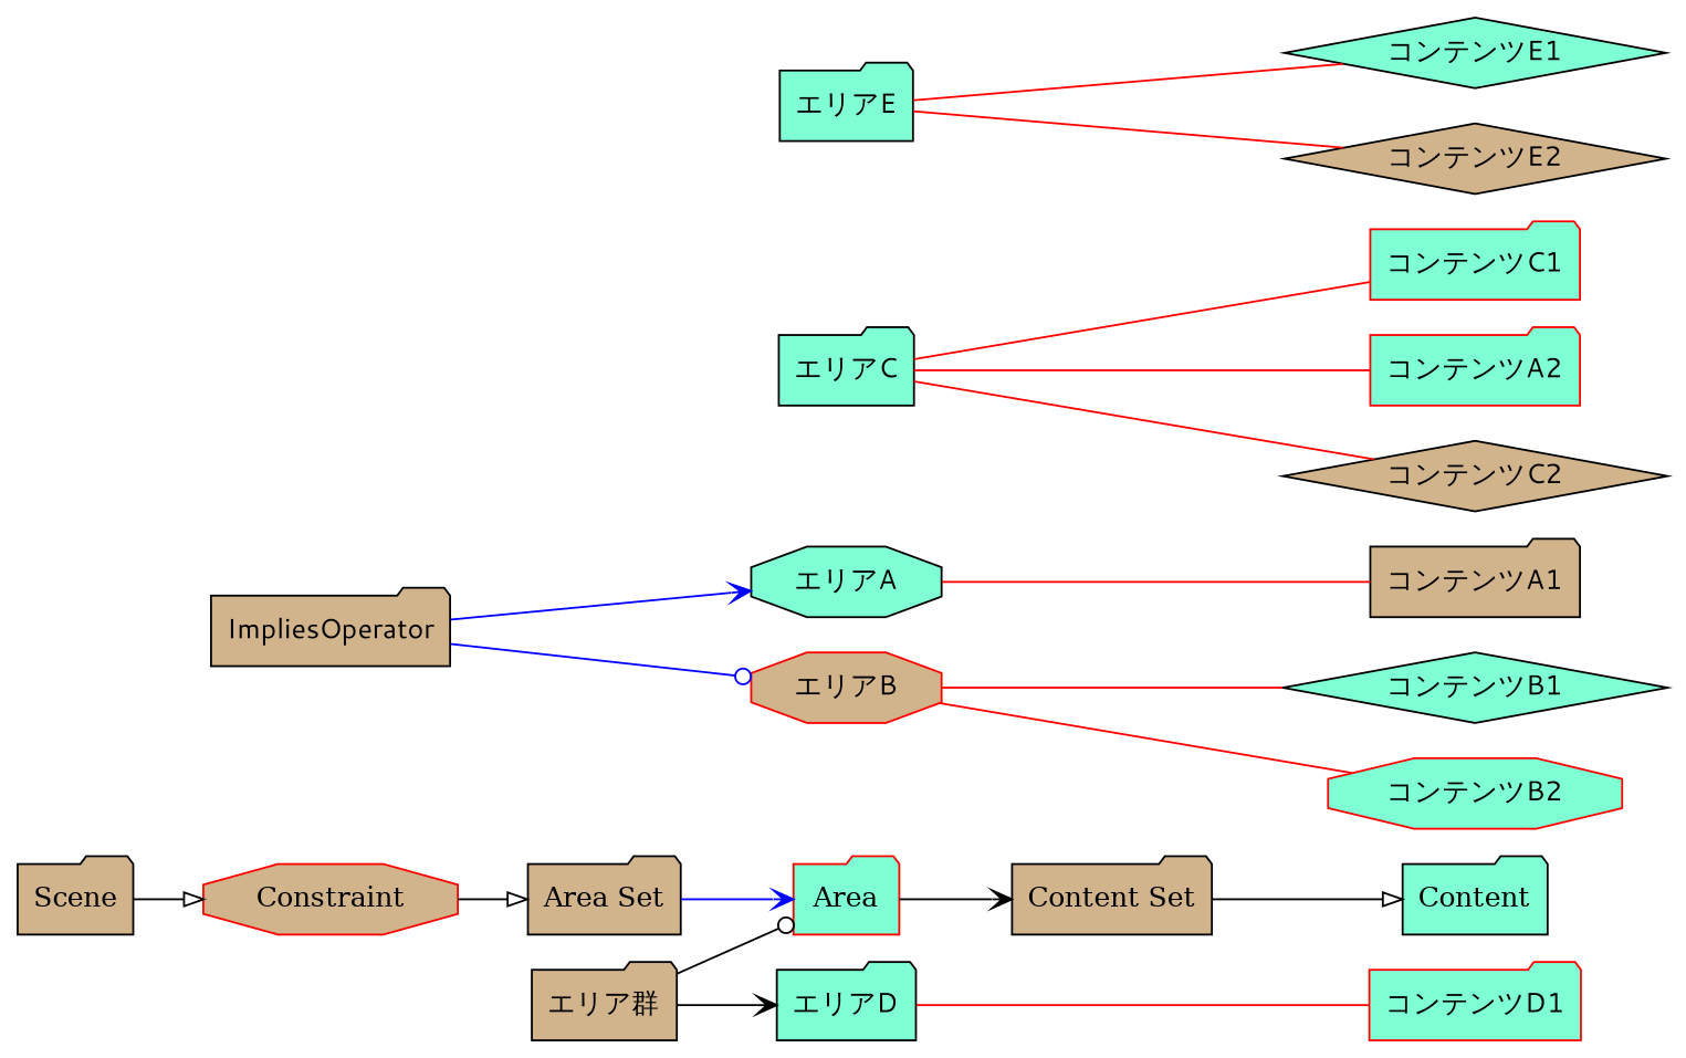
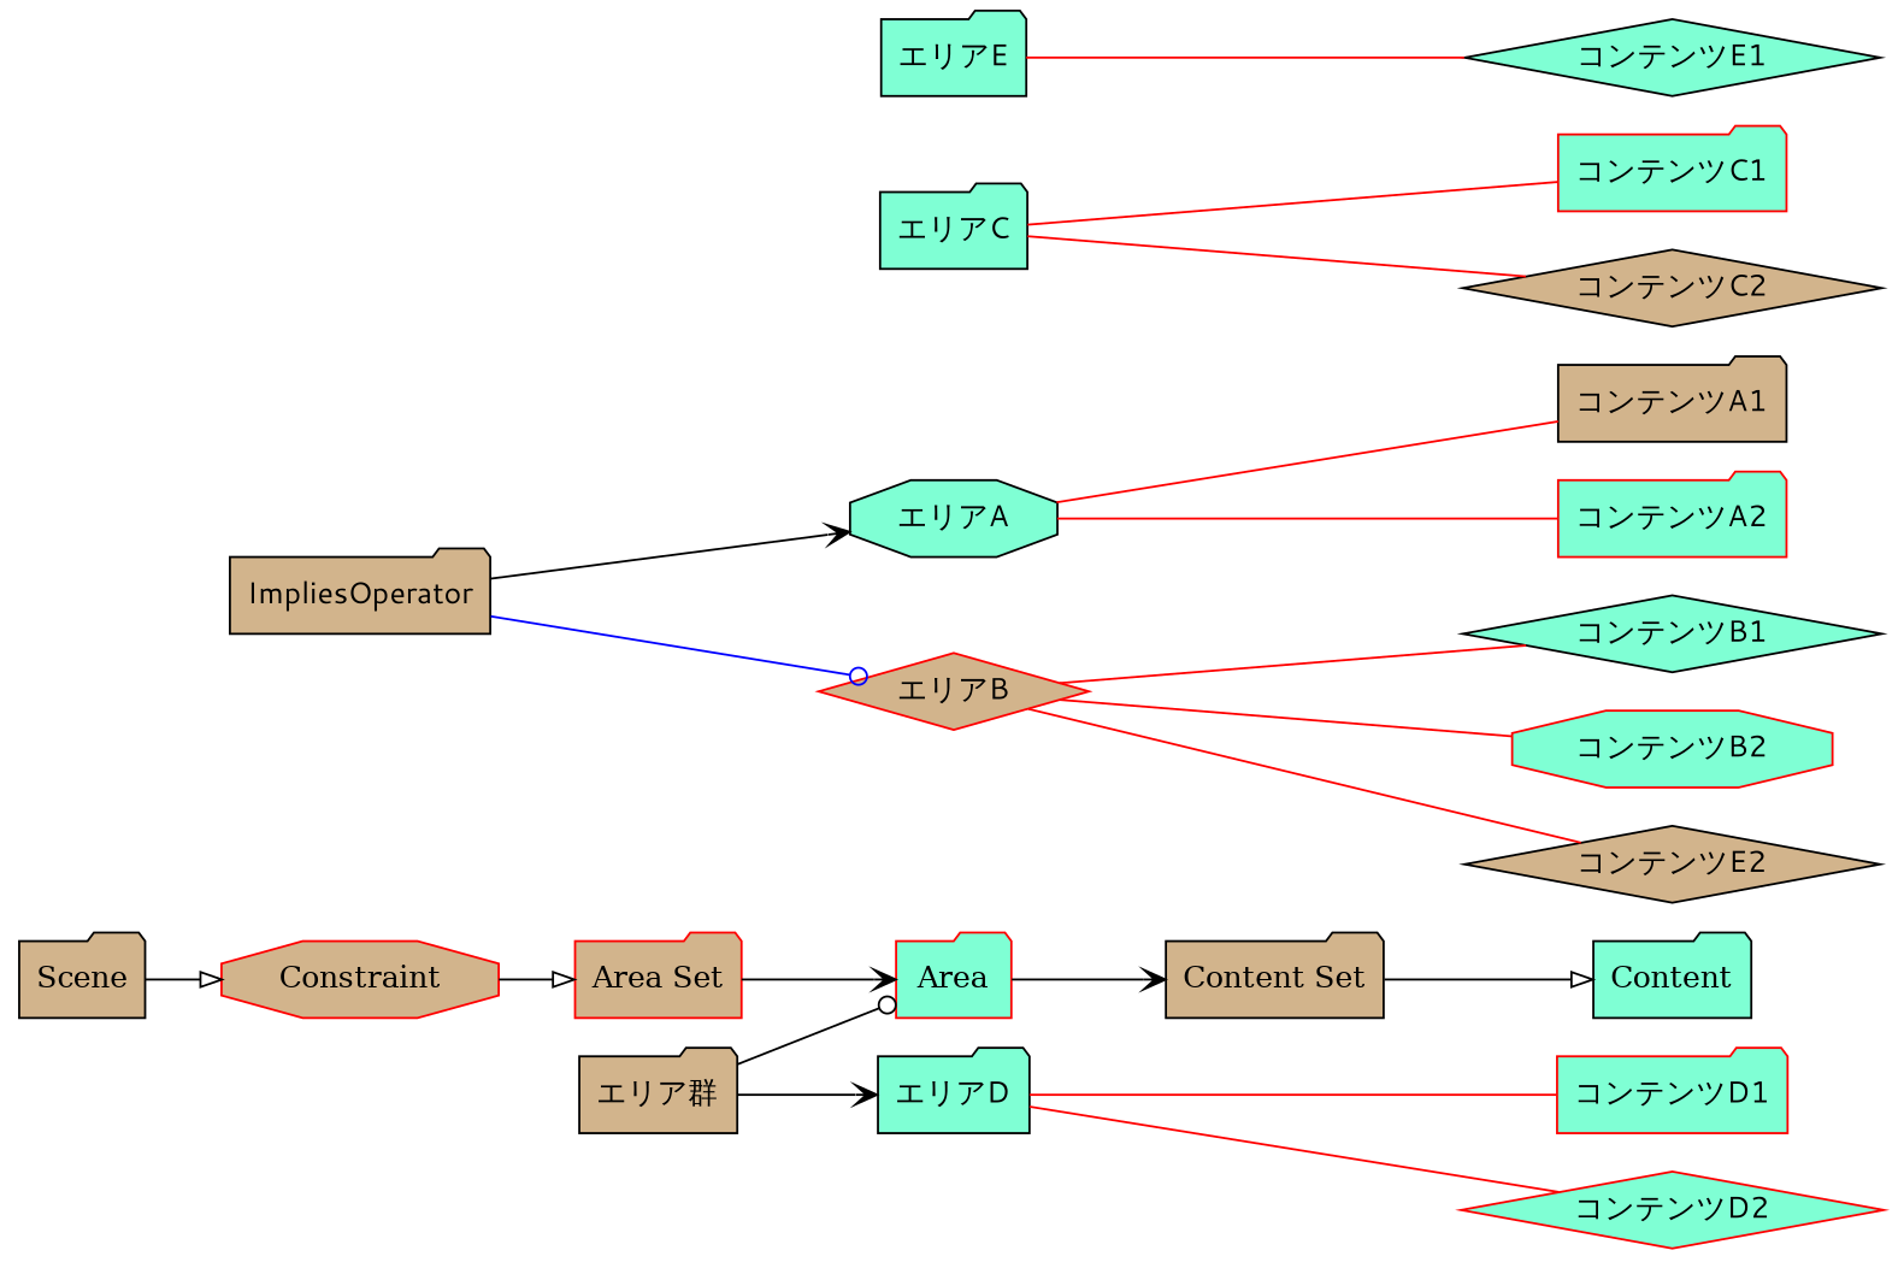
  digraph {
    clusterrank=global
    rankdir=LR
    node [color=black fillcolor=aquamarine shape=folder style=filled fontname="Meiryo UI"]
    edge [color=red dir=none]
    Area [color=red fontname=""]
    n2 [label="エリアA" shape=octagon]
-   n3 [color=red fillcolor=tan label="エリアB" shape=octagon]
+   n3 [color=red fillcolor=tan label="エリアB" shape=diamond]
    n4 [label="エリアC"]
    n5 [label="エリアD"]
    n6 [label="エリアE"]
    Content [fontname=""]
    n8 [fillcolor=tan label="コンテンツA1"]
    n9 [label="コンテンツB1" shape=diamond]
    n10 [color=red label="コンテンツC1"]
    n11 [color=red label="コンテンツD1"]
    n12 [label="コンテンツE1" shape=diamond]
    n13 [color=red label="コンテンツA2"]
    n14 [color=red label="コンテンツB2" shape=octagon]
    n15 [fillcolor=tan label="コンテンツC2" shape=diamond]
+   n16 [color=red label="コンテンツD2" shape=diamond]
    n17 [fillcolor=tan label="コンテンツE2" shape=diamond]
    Constraint [color=red fillcolor=tan shape=octagon fontname=""]
    n19 [fillcolor=tan label=ImpliesOperator]
-   "Area Set" [fillcolor=tan fontname=""]
+   "Area Set" [color=red fillcolor=tan fontname=""]
    n21 [fillcolor=tan label="エリア群"]
    "Content Set" [fillcolor=tan fontname=""]
    Scene [fillcolor=tan fontname=""]
    subgraph sub_1 {
      rank=same
      Area
      n2
      n3
      n4
      n5
      n6
    }
    subgraph sub_2 {
      rank=same
      Content
      n8
      n9
      n10
      n11
      n12
      n13
      n14
      n15
+     n16
      n17
    }
    subgraph sub_3 {
      rank=same
      Constraint
      n19
    }
    subgraph sub_4 {
      rank=same
      Constraint
    }
    subgraph sub_5 {
      rank=same
      Constraint
    }
    subgraph sub_6 {
      "Area Set"
      n21
    }
    subgraph sub_7 {
      "Content Set"
    }
    subgraph sub_8 {
      rank=same
      Scene
    }
    Area -> "Content Set" [arrowhead=vee color="" dir=""]
    n2 -> n8
-   n4 -> n13
+   n2 -> n13
    n3 -> n9
    n3 -> n14
    n4 -> n10
    n4 -> n15
    n5 -> n11
+   n5 -> n16
    n6 -> n12
-   n6 -> n17
+   n3 -> n17
    Constraint -> "Area Set" [arrowhead=onormal color="" dir=""]
-   n19 -> n2 [arrowhead=vee color=blue dir=""]
+   n19 -> n2 [arrowhead=vee color=black dir=""]
    n19 -> n3 [arrowhead=odot color=blue dir=""]
-   "Area Set" -> Area [arrowhead=vee color=blue dir=""]
+   "Area Set" -> Area [arrowhead=vee color="" dir=""]
    n21 -> Area [arrowhead=odot color="" dir=""]
    n21 -> n5 [arrowhead=vee color="" dir=""]
    "Content Set" -> Content [arrowhead=onormal color="" dir=""]
    Scene -> Constraint [arrowhead=onormal color="" dir=""]
  }
